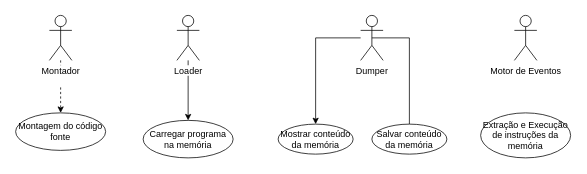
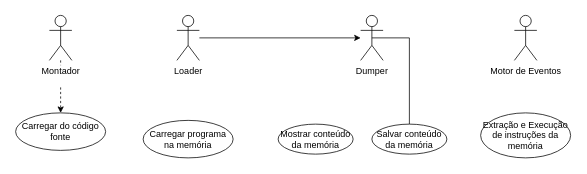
  <mxCell id="0" />
  <mxCell id="1" parent="0" />
  <mxCell id="2" value="" style="edgeStyle=orthogonalEdgeStyle;rounded=0;orthogonalLoop=1;jettySize=auto;html=1;dashed=1;" edge="1" parent="1" source="3" target="14"><mxGeometry relative="1" as="geometry" /></mxCell>
  <mxCell id="3" value="Montador&lt;br&gt;&lt;br&gt;" style="shape=umlActor;verticalLabelPosition=bottom;labelBackgroundColor=#ffffff;verticalAlign=top;html=1;" vertex="1" parent="1"><mxGeometry x="65" y="20" width="30" height="60" as="geometry" /></mxCell>
- <mxCell id="4" style="edgeStyle=orthogonalEdgeStyle;rounded=0;orthogonalLoop=1;jettySize=auto;html=1;entryX=0.5;entryY=0;entryDx=0;entryDy=0;" edge="1" parent="1" source="5" target="10"><mxGeometry relative="1" as="geometry" /></mxCell>
+ <mxCell id="4" style="edgeStyle=orthogonalEdgeStyle;rounded=0;orthogonalLoop=1;jettySize=auto;html=1;" edge="1" parent="1" source="5" target="8"><mxGeometry relative="1" as="geometry" /></mxCell>
  <mxCell id="5" value="Loader&lt;br&gt;" style="shape=umlActor;verticalLabelPosition=bottom;labelBackgroundColor=#ffffff;verticalAlign=top;html=1;" vertex="1" parent="1"><mxGeometry x="235" y="20" width="30" height="60" as="geometry" /></mxCell>
- <mxCell id="6" style="edgeStyle=orthogonalEdgeStyle;rounded=0;orthogonalLoop=1;jettySize=auto;html=1;" edge="1" parent="1" source="8" target="11"><mxGeometry relative="1" as="geometry" /></mxCell>
  <mxCell id="7" style="edgeStyle=orthogonalEdgeStyle;rounded=0;orthogonalLoop=1;jettySize=auto;html=1;exitX=0.5;exitY=0.5;exitDx=0;exitDy=0;exitPerimeter=0;entryX=0.5;entryY=0;entryDx=0;entryDy=0;endArrow=none;" edge="1" parent="1" source="8" target="12"><mxGeometry relative="1" as="geometry"><mxPoint x="550" y="160" as="targetPoint" /><Array as="points"><mxPoint x="545" y="50" /></Array></mxGeometry></mxCell>
  <mxCell id="8" value="Dumper&lt;br&gt;&lt;br&gt;" style="shape=umlActor;verticalLabelPosition=bottom;labelBackgroundColor=#ffffff;verticalAlign=top;html=1;" vertex="1" parent="1"><mxGeometry x="480" y="20" width="30" height="60" as="geometry" /></mxCell>
  <mxCell id="9" value="Motor de Eventos&lt;br&gt;" style="shape=umlActor;verticalLabelPosition=bottom;labelBackgroundColor=#ffffff;verticalAlign=top;html=1;" vertex="1" parent="1"><mxGeometry x="685" y="20" width="30" height="60" as="geometry" /></mxCell>
  <mxCell id="10" value="Carregar programa na memória&lt;br&gt;" style="ellipse;whiteSpace=wrap;html=1;" vertex="1" parent="1"><mxGeometry x="190" y="160" width="120" height="50" as="geometry" /></mxCell>
  <mxCell id="11" value="Mostrar conteúdo da memória" style="ellipse;whiteSpace=wrap;html=1;" vertex="1" parent="1"><mxGeometry x="370" y="165" width="100" height="40" as="geometry" /></mxCell>
  <mxCell id="12" value="Salvar conteúdo da memória&lt;br&gt;" style="ellipse;whiteSpace=wrap;html=1;" vertex="1" parent="1"><mxGeometry x="495" y="165" width="100" height="40" as="geometry" /></mxCell>
  <mxCell id="13" value="Extração e Execução de instruções da memória&lt;br&gt;" style="ellipse;whiteSpace=wrap;html=1;" vertex="1" parent="1"><mxGeometry x="640" y="150" width="120" height="60" as="geometry" /></mxCell>
- <mxCell id="14" value="Montagem do código fonte&lt;br&gt;" style="ellipse;whiteSpace=wrap;html=1;" vertex="1" parent="1"><mxGeometry x="20" y="150" width="120" height="50" as="geometry" /></mxCell>
+ <mxCell id="14" value="Carregar do código fonte&lt;br&gt;" style="ellipse;whiteSpace=wrap;html=1;" vertex="1" parent="1"><mxGeometry x="20" y="150" width="120" height="50" as="geometry" /></mxCell>
